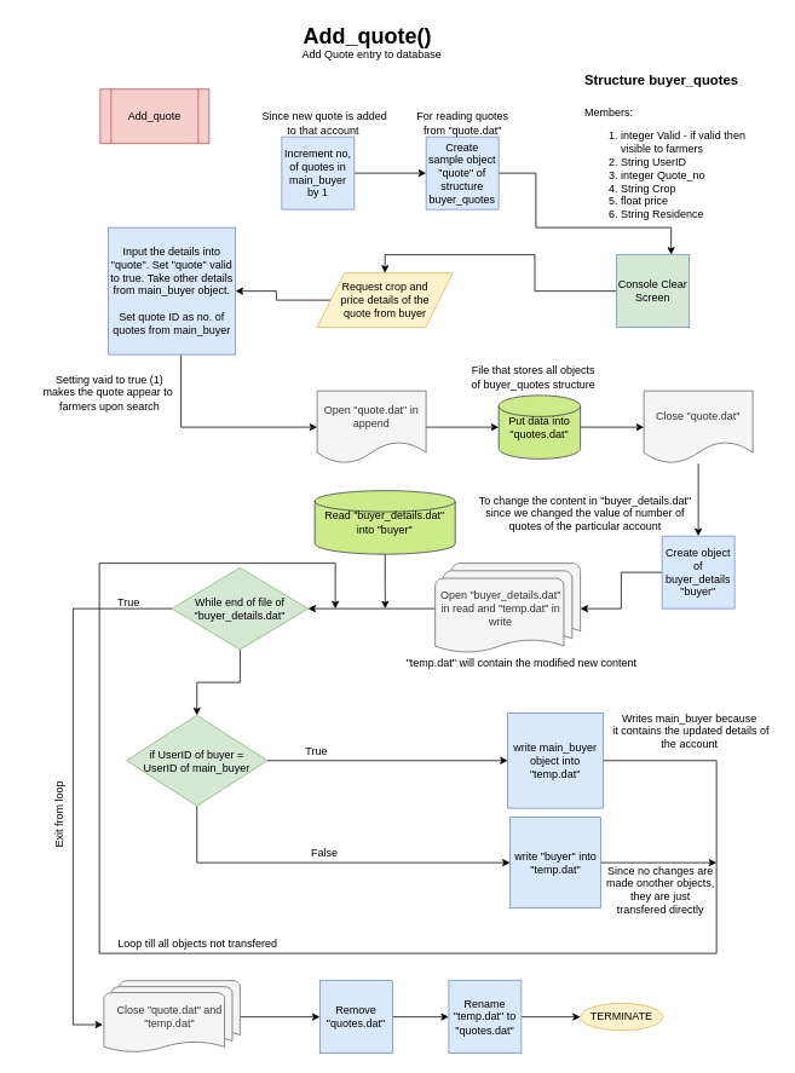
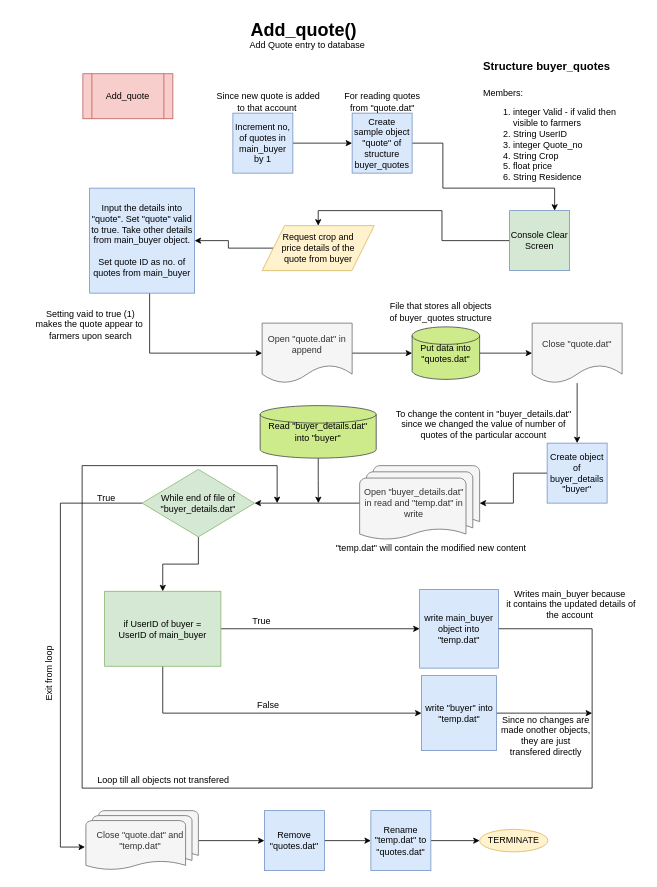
  <mxCell id="0" />
  <mxCell id="1" parent="0" />
  <mxCell id="2" value="Add_quote" style="shape=process;whiteSpace=wrap;html=1;backgroundOutline=1;fillColor=#f8cecc;strokeColor=#b85450;" parent="1" vertex="1"><mxGeometry x="110" y="97.5" width="120" height="60" as="geometry" /></mxCell>
  <mxCell id="3" style="edgeStyle=orthogonalEdgeStyle;rounded=0;orthogonalLoop=1;jettySize=auto;html=1;entryX=0;entryY=0.5;entryDx=0;entryDy=0;" parent="1" source="4" target="6" edge="1"><mxGeometry relative="1" as="geometry" /></mxCell>
  <mxCell id="4" value="Increment no, of quotes in main_buyer by 1" style="whiteSpace=wrap;html=1;aspect=fixed;fillColor=#dae8fc;strokeColor=#6c8ebf;" parent="1" vertex="1"><mxGeometry x="310" y="150" width="80" height="80" as="geometry" /></mxCell>
  <mxCell id="5" style="edgeStyle=orthogonalEdgeStyle;rounded=0;orthogonalLoop=1;jettySize=auto;html=1;entryX=0.75;entryY=0;entryDx=0;entryDy=0;exitX=1;exitY=0.5;exitDx=0;exitDy=0;" parent="1" source="6" target="8" edge="1"><mxGeometry relative="1" as="geometry"><Array as="points"><mxPoint x="590" y="190" /><mxPoint x="590" y="250" /><mxPoint x="739" y="250" /></Array></mxGeometry></mxCell>
  <mxCell id="6" value="Create sample object &quot;quote&quot; of structure buyer_quotes" style="whiteSpace=wrap;html=1;aspect=fixed;fillColor=#dae8fc;strokeColor=#6c8ebf;" parent="1" vertex="1"><mxGeometry x="469" y="150" width="80" height="80" as="geometry" /></mxCell>
  <mxCell id="7" style="edgeStyle=orthogonalEdgeStyle;rounded=0;orthogonalLoop=1;jettySize=auto;html=1;entryX=0.5;entryY=0;entryDx=0;entryDy=0;" parent="1" source="8" target="10" edge="1"><mxGeometry relative="1" as="geometry" /></mxCell>
  <mxCell id="8" value="Console Clear Screen" style="whiteSpace=wrap;html=1;aspect=fixed;fillColor=#d5e8d4;strokeColor=#6c8ebf;" parent="1" vertex="1"><mxGeometry x="679" y="280" width="80" height="80" as="geometry" /></mxCell>
  <mxCell id="9" value="" style="edgeStyle=orthogonalEdgeStyle;rounded=0;orthogonalLoop=1;jettySize=auto;html=1;" parent="1" source="10" target="12" edge="1"><mxGeometry relative="1" as="geometry" /></mxCell>
  <mxCell id="10" value="Request crop and price details of the quote from buyer" style="shape=parallelogram;perimeter=parallelogramPerimeter;whiteSpace=wrap;html=1;spacingLeft=15;spacingRight=15;fillColor=#fff2cc;strokeColor=#d6b656;" parent="1" vertex="1"><mxGeometry x="349" y="300" width="149.5" height="60" as="geometry" /></mxCell>
  <mxCell id="11" style="edgeStyle=orthogonalEdgeStyle;rounded=0;orthogonalLoop=1;jettySize=auto;html=1;entryX=0;entryY=0.5;entryDx=0;entryDy=0;" parent="1" source="12" target="15" edge="1"><mxGeometry relative="1" as="geometry"><mxPoint x="379.75" y="470" as="targetPoint" /><Array as="points"><mxPoint x="199" y="470" /></Array></mxGeometry></mxCell>
  <mxCell id="12" value="Input the details into &quot;quote&quot;. Set &quot;quote&quot; valid to true. Take other details from main_buyer object.&lt;br&gt;&lt;br&gt;Set quote ID as no. of quotes from main_buyer" style="whiteSpace=wrap;html=1;aspect=fixed;fillColor=#dae8fc;strokeColor=#6c8ebf;" parent="1" vertex="1"><mxGeometry x="119" y="250" width="140" height="140" as="geometry" /></mxCell>
  <mxCell id="13" style="edgeStyle=orthogonalEdgeStyle;rounded=0;orthogonalLoop=1;jettySize=auto;html=1;exitX=0.5;exitY=1;exitDx=0;exitDy=0;" parent="1" source="12" target="12" edge="1"><mxGeometry relative="1" as="geometry" /></mxCell>
  <mxCell id="14" style="edgeStyle=orthogonalEdgeStyle;rounded=0;orthogonalLoop=1;jettySize=auto;html=1;" parent="1" source="15" target="17" edge="1"><mxGeometry relative="1" as="geometry" /></mxCell>
  <mxCell id="15" value="Open &quot;quote.dat&quot; in append" style="shape=document;whiteSpace=wrap;html=1;boundedLbl=1;fillColor=#f5f5f5;strokeColor=#666666;fontColor=#333333;" parent="1" vertex="1"><mxGeometry x="349" y="430" width="120" height="80" as="geometry" /></mxCell>
  <mxCell id="16" style="edgeStyle=orthogonalEdgeStyle;rounded=0;orthogonalLoop=1;jettySize=auto;html=1;entryX=0;entryY=0.5;entryDx=0;entryDy=0;" parent="1" source="17" target="19" edge="1"><mxGeometry relative="1" as="geometry" /></mxCell>
  <mxCell id="17" value="Put data into &quot;quotes.dat&quot;" style="strokeWidth=1;html=1;shape=mxgraph.flowchart.database;whiteSpace=wrap;fillColor=#cdeb8b;strokeColor=#36393d;" parent="1" vertex="1"><mxGeometry x="549" y="435" width="90" height="70" as="geometry" /></mxCell>
  <mxCell id="18" style="edgeStyle=orthogonalEdgeStyle;rounded=0;orthogonalLoop=1;jettySize=auto;html=1;entryX=0.5;entryY=0;entryDx=0;entryDy=0;" parent="1" source="19" target="31" edge="1"><mxGeometry relative="1" as="geometry" /></mxCell>
  <mxCell id="19" value="Close &quot;quote.dat&quot;" style="shape=document;whiteSpace=wrap;html=1;boundedLbl=1;strokeWidth=1;fillColor=#f5f5f5;strokeColor=#666666;fontColor=#333333;" parent="1" vertex="1"><mxGeometry x="709" y="430" width="120" height="80" as="geometry" /></mxCell>
  <mxCell id="20" style="edgeStyle=orthogonalEdgeStyle;rounded=0;orthogonalLoop=1;jettySize=auto;html=1;entryX=1;entryY=0.5;entryDx=0;entryDy=0;" parent="1" source="21" target="24" edge="1"><mxGeometry relative="1" as="geometry" /></mxCell>
  <mxCell id="21" value="Open &quot;buyer_details.dat&quot; in read and &quot;temp.dat&quot; in write" style="strokeWidth=1;html=1;shape=mxgraph.flowchart.multi-document;whiteSpace=wrap;spacingRight=15;spacing=1;fillColor=#f5f5f5;strokeColor=#666666;fontColor=#333333;" parent="1" vertex="1"><mxGeometry x="479" y="620" width="160" height="100" as="geometry" /></mxCell>
  <mxCell id="22" style="edgeStyle=orthogonalEdgeStyle;rounded=0;orthogonalLoop=1;jettySize=auto;html=1;" parent="1" source="24" target="29" edge="1"><mxGeometry relative="1" as="geometry" /></mxCell>
  <mxCell id="23" style="edgeStyle=orthogonalEdgeStyle;rounded=0;orthogonalLoop=1;jettySize=auto;html=1;entryX=-0.008;entryY=0.607;entryDx=0;entryDy=0;entryPerimeter=0;" edge="1" parent="1" source="24" target="52"><mxGeometry relative="1" as="geometry"><Array as="points"><mxPoint x="80" y="670" /><mxPoint x="80" y="1129" /></Array></mxGeometry></mxCell>
  <mxCell id="24" value="While end of file of &quot;buyer_details.dat&quot;" style="rhombus;whiteSpace=wrap;html=1;strokeWidth=1;fillColor=#d5e8d4;strokeColor=#82b366;" parent="1" vertex="1"><mxGeometry x="189" y="625" width="150" height="90" as="geometry" /></mxCell>
  <mxCell id="25" style="edgeStyle=orthogonalEdgeStyle;rounded=0;orthogonalLoop=1;jettySize=auto;html=1;" parent="1" source="26" edge="1"><mxGeometry relative="1" as="geometry"><mxPoint x="424" y="670" as="targetPoint" /></mxGeometry></mxCell>
  <mxCell id="26" value="Read &quot;buyer_details.dat&quot; into &quot;buyer&quot;" style="strokeWidth=1;html=1;shape=mxgraph.flowchart.database;whiteSpace=wrap;fillColor=#cdeb8b;strokeColor=#36393d;" parent="1" vertex="1"><mxGeometry x="346.37" y="540" width="154.75" height="70" as="geometry" /></mxCell>
  <mxCell id="27" style="edgeStyle=orthogonalEdgeStyle;rounded=0;orthogonalLoop=1;jettySize=auto;html=1;entryX=0;entryY=0.5;entryDx=0;entryDy=0;" parent="1" source="29" target="33" edge="1"><mxGeometry relative="1" as="geometry" /></mxCell>
  <mxCell id="28" style="edgeStyle=orthogonalEdgeStyle;rounded=0;orthogonalLoop=1;jettySize=auto;html=1;entryX=0;entryY=0.5;entryDx=0;entryDy=0;" parent="1" source="29" target="35" edge="1"><mxGeometry relative="1" as="geometry"><Array as="points"><mxPoint x="216" y="950" /></Array></mxGeometry></mxCell>
- <mxCell id="29" value="if UserID of buyer = UserID of main_buyer" style="rhombus;whiteSpace=wrap;html=1;strokeWidth=1;spacingLeft=15;spacingRight=15;fillColor=#d5e8d4;strokeColor=#82b366;" parent="1" vertex="1"><mxGeometry x="139" y="787.5" width="155" height="100" as="geometry" /></mxCell>
+ <mxCell id="29" value="if UserID of buyer = UserID of main_buyer" style="whiteSpace=wrap;html=1;strokeWidth=1;spacingLeft=15;spacingRight=15;fillColor=#d5e8d4;strokeColor=#82b366;rounded=0;" parent="1" vertex="1"><mxGeometry x="139" y="787.5" width="155" height="100" as="geometry" /></mxCell>
  <mxCell id="30" style="edgeStyle=orthogonalEdgeStyle;rounded=0;orthogonalLoop=1;jettySize=auto;html=1;entryX=1;entryY=0.5;entryDx=0;entryDy=0;entryPerimeter=0;" parent="1" source="31" target="21" edge="1"><mxGeometry relative="1" as="geometry" /></mxCell>
  <mxCell id="31" value="Create object of buyer_details &quot;buyer&quot;" style="whiteSpace=wrap;html=1;aspect=fixed;strokeWidth=1;fillColor=#dae8fc;strokeColor=#6c8ebf;" parent="1" vertex="1"><mxGeometry x="729" y="590" width="80" height="80" as="geometry" /></mxCell>
  <mxCell id="32" style="edgeStyle=orthogonalEdgeStyle;rounded=0;orthogonalLoop=1;jettySize=auto;html=1;" parent="1" source="33" edge="1"><mxGeometry relative="1" as="geometry"><mxPoint x="369" y="670" as="targetPoint" /><Array as="points"><mxPoint x="789" y="837" /><mxPoint x="789" y="1050" /><mxPoint x="109" y="1050" /><mxPoint x="109" y="620" /><mxPoint x="369" y="620" /></Array></mxGeometry></mxCell>
  <mxCell id="33" value="write main_buyer object into &quot;temp.dat&quot;" style="whiteSpace=wrap;html=1;aspect=fixed;strokeWidth=1;fillColor=#dae8fc;strokeColor=#6c8ebf;" parent="1" vertex="1"><mxGeometry x="559" y="785" width="105" height="105" as="geometry" /></mxCell>
  <mxCell id="34" style="edgeStyle=orthogonalEdgeStyle;rounded=0;orthogonalLoop=1;jettySize=auto;html=1;" parent="1" source="35" edge="1"><mxGeometry relative="1" as="geometry"><mxPoint x="789" y="950" as="targetPoint" /></mxGeometry></mxCell>
  <mxCell id="35" value="write &quot;buyer&quot; into &quot;temp.dat&quot;" style="whiteSpace=wrap;html=1;aspect=fixed;strokeWidth=1;fillColor=#dae8fc;strokeColor=#6c8ebf;" parent="1" vertex="1"><mxGeometry x="561.5" y="900" width="100" height="100" as="geometry" /></mxCell>
  <mxCell id="36" value="&lt;h1&gt;Add_quote()&lt;/h1&gt;" style="text;html=1;strokeColor=none;fillColor=none;spacing=5;spacingTop=-20;whiteSpace=wrap;overflow=hidden;rounded=0;" vertex="1" parent="1"><mxGeometry x="328.74" y="20" width="190" height="40" as="geometry" /></mxCell>
  <mxCell id="37" value="Add Quote entry to database" style="text;html=1;align=center;verticalAlign=middle;resizable=0;points=[];autosize=1;" vertex="1" parent="1"><mxGeometry x="324" y="50" width="170" height="20" as="geometry" /></mxCell>
  <mxCell id="38" value="&lt;h1&gt;&lt;font style=&quot;font-size: 15px&quot;&gt;Structure buyer_quotes&lt;/font&gt;&lt;/h1&gt;&lt;p&gt;Members:&lt;/p&gt;&lt;p&gt;&lt;/p&gt;&lt;ol&gt;&lt;li&gt;integer Valid - if valid then visible to farmers&amp;nbsp;&lt;/li&gt;&lt;li&gt;String UserID&lt;/li&gt;&lt;li&gt;integer Quote_no&lt;/li&gt;&lt;li&gt;String Crop&lt;/li&gt;&lt;li&gt;float price&lt;/li&gt;&lt;li&gt;String Residence&lt;/li&gt;&lt;/ol&gt;&lt;div&gt;&lt;br&gt;&lt;/div&gt;&lt;p&gt;&lt;/p&gt;" style="text;html=1;strokeColor=none;fillColor=none;spacing=5;spacingTop=-20;whiteSpace=wrap;overflow=hidden;rounded=0;" vertex="1" parent="1"><mxGeometry x="639" y="65" width="190" height="185" as="geometry" /></mxCell>
  <mxCell id="39" value="Since new quote is added&lt;br&gt;to that account&amp;nbsp;" style="text;html=1;align=center;verticalAlign=middle;resizable=0;points=[];autosize=1;" vertex="1" parent="1"><mxGeometry x="282" y="120" width="150" height="30" as="geometry" /></mxCell>
  <mxCell id="40" value="For reading quotes &lt;br&gt;from &quot;quote.dat&quot;" style="text;html=1;align=center;verticalAlign=middle;resizable=0;points=[];autosize=1;" vertex="1" parent="1"><mxGeometry x="449" y="120" width="120" height="30" as="geometry" /></mxCell>
  <mxCell id="41" value="Setting vaid to true (1)&lt;br&gt;makes the quote appear to&amp;nbsp;&lt;br&gt;farmers upon search" style="text;html=1;align=center;verticalAlign=middle;resizable=0;points=[];autosize=1;" vertex="1" parent="1"><mxGeometry y="407" width="160" height="50" as="geometry" x="40" /></mxCell>
  <mxCell id="42" value="File that stores all objects&lt;br&gt;of buyer_quotes structure" style="text;html=1;align=center;verticalAlign=middle;resizable=0;points=[];autosize=1;" vertex="1" parent="1"><mxGeometry x="511.5" y="400" width="150" height="30" as="geometry" /></mxCell>
  <mxCell id="43" value="To change the content in &quot;buyer_details.dat&quot;&lt;br&gt;since we changed the value of number of&lt;br&gt;quotes of the particular account" style="text;html=1;align=center;verticalAlign=middle;resizable=0;points=[];autosize=1;" vertex="1" parent="1"><mxGeometry x="518.74" y="540" width="250" height="50" as="geometry" /></mxCell>
  <mxCell id="44" value="&quot;temp.dat&quot; will contain the modified new content" style="text;html=1;align=center;verticalAlign=middle;resizable=0;points=[];autosize=1;" vertex="1" parent="1"><mxGeometry x="439" y="720" width="270" height="20" as="geometry" /></mxCell>
  <mxCell id="45" value="True" style="text;html=1;align=center;verticalAlign=middle;resizable=0;points=[];autosize=1;" vertex="1" parent="1"><mxGeometry x="121" y="654" width="40" height="20" as="geometry" /></mxCell>
  <mxCell id="46" value="True" style="text;html=1;align=center;verticalAlign=middle;resizable=0;points=[];autosize=1;" vertex="1" parent="1"><mxGeometry x="328" y="818" width="40" height="20" as="geometry" /></mxCell>
  <mxCell id="47" value="False" style="text;html=1;align=center;verticalAlign=middle;resizable=0;points=[];autosize=1;" vertex="1" parent="1"><mxGeometry x="332" y="930" width="50" height="20" as="geometry" /></mxCell>
  <mxCell id="48" value="Exit from loop" style="text;html=1;align=center;verticalAlign=middle;resizable=0;points=[];autosize=1;rotation=270;" vertex="1" parent="1"><mxGeometry x="20" y="887.5" width="90" height="20" as="geometry" /></mxCell>
  <mxCell id="49" value="Writes main_buyer because&lt;br&gt;&amp;nbsp;it contains the updated details of &lt;br&gt;the account" style="text;html=1;align=center;verticalAlign=middle;resizable=0;points=[];autosize=1;" vertex="1" parent="1"><mxGeometry x="664" y="780" width="190" height="50" as="geometry" /></mxCell>
  <mxCell id="50" value="Since no changes are &lt;br&gt;made onother objects, &lt;br&gt;they are just &lt;br&gt;transfered directly" style="text;html=1;align=center;verticalAlign=middle;resizable=0;points=[];autosize=1;" vertex="1" parent="1"><mxGeometry x="661.5" y="950" width="130" height="60" as="geometry" /></mxCell>
  <mxCell id="51" style="edgeStyle=orthogonalEdgeStyle;rounded=0;orthogonalLoop=1;jettySize=auto;html=1;" edge="1" parent="1" source="52" target="54"><mxGeometry relative="1" as="geometry" /></mxCell>
  <mxCell id="52" value="Close &quot;quote.dat&quot; and &quot;temp.dat&quot;" style="strokeWidth=1;html=1;shape=mxgraph.flowchart.multi-document;whiteSpace=wrap;spacingRight=5;fillColor=#f5f5f5;strokeColor=#666666;fontColor=#333333;" vertex="1" parent="1"><mxGeometry x="114" y="1080" width="150" height="80" as="geometry" /></mxCell>
  <mxCell id="53" style="edgeStyle=orthogonalEdgeStyle;rounded=0;orthogonalLoop=1;jettySize=auto;html=1;entryX=0;entryY=0.5;entryDx=0;entryDy=0;" edge="1" parent="1" source="54" target="56"><mxGeometry relative="1" as="geometry" /></mxCell>
  <mxCell id="54" value="Remove &quot;quotes.dat&quot;" style="whiteSpace=wrap;html=1;aspect=fixed;strokeWidth=1;fillColor=#dae8fc;strokeColor=#6c8ebf;" vertex="1" parent="1"><mxGeometry x="352" y="1080" width="80" height="80" as="geometry" /></mxCell>
  <mxCell id="55" style="edgeStyle=orthogonalEdgeStyle;rounded=0;orthogonalLoop=1;jettySize=auto;html=1;entryX=0;entryY=0.5;entryDx=0;entryDy=0;" edge="1" parent="1" source="56" target="57"><mxGeometry relative="1" as="geometry" /></mxCell>
  <mxCell id="56" value="Rename &quot;temp.dat&quot; to &quot;quotes.dat&quot;" style="whiteSpace=wrap;html=1;aspect=fixed;strokeWidth=1;fillColor=#dae8fc;strokeColor=#6c8ebf;" vertex="1" parent="1"><mxGeometry x="494" y="1080" width="80" height="80" as="geometry" /></mxCell>
  <mxCell id="57" value="TERMINATE" style="ellipse;whiteSpace=wrap;html=1;strokeWidth=1;fillColor=#fff2cc;strokeColor=#d6b656;" vertex="1" parent="1"><mxGeometry x="639" y="1105" width="91" height="30" as="geometry" /></mxCell>
  <mxCell id="58" value="Loop till all objects not transfered" style="text;html=1;align=center;verticalAlign=middle;resizable=0;points=[];autosize=1;" vertex="1" parent="1"><mxGeometry x="121.5" y="1030" width="190" height="20" as="geometry" /></mxCell>
